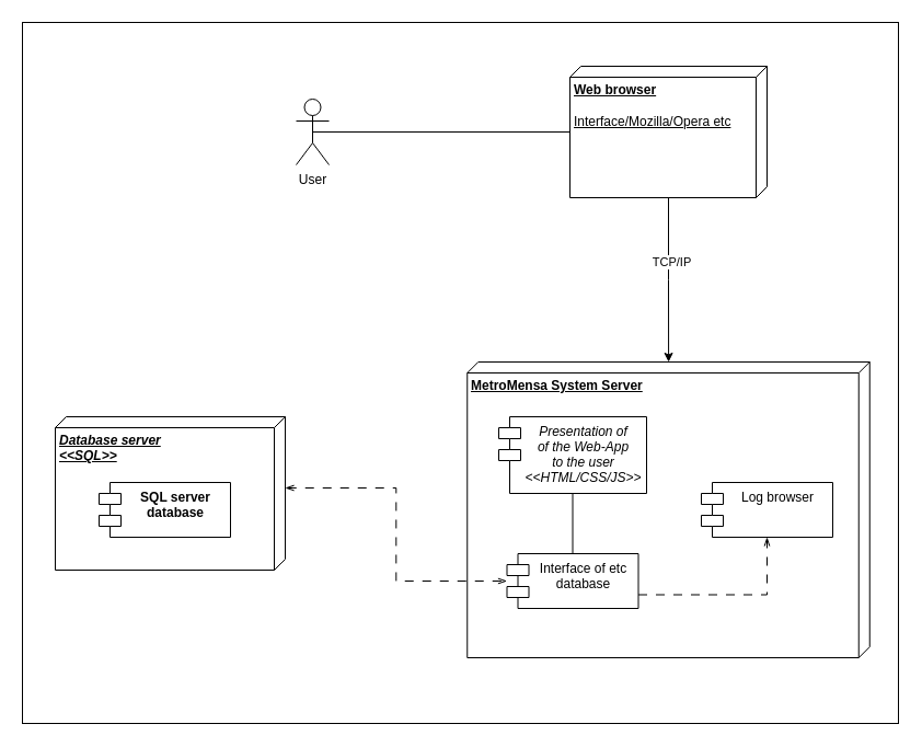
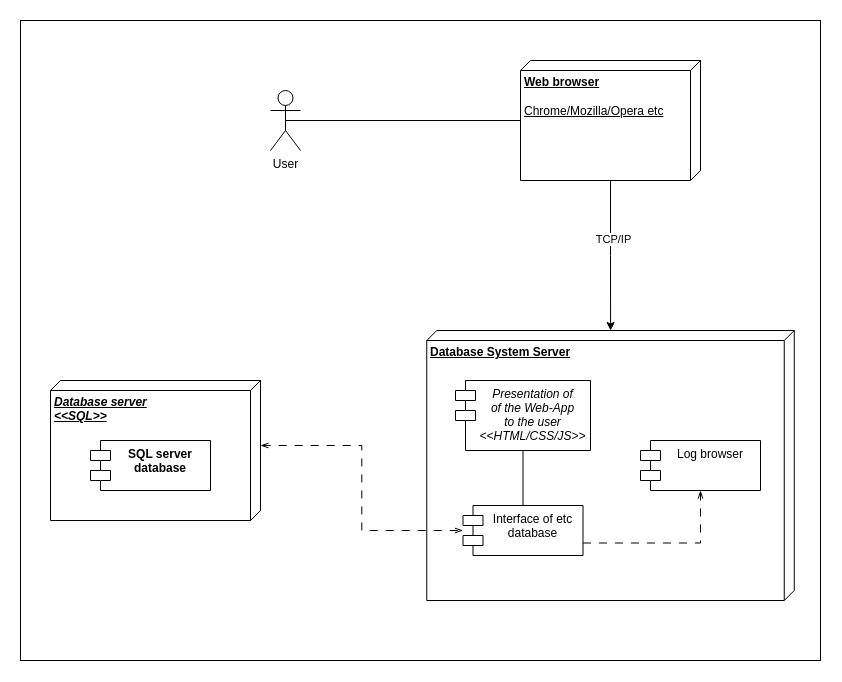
  <mxCell id="0" />
  <mxCell id="1" parent="0" />
  <mxCell id="2" value="" style="rounded=0;whiteSpace=wrap;html=1;" vertex="1" parent="1"><mxGeometry x="20" y="20" width="800" height="640" as="geometry" /></mxCell>
  <mxCell id="3" value="User" style="shape=umlActor;verticalLabelPosition=bottom;verticalAlign=top;html=1;outlineConnect=0;" vertex="1" parent="1"><mxGeometry x="270" y="90" width="30" height="60" as="geometry" /></mxCell>
  <mxCell id="4" style="edgeStyle=orthogonalEdgeStyle;rounded=0;orthogonalLoop=1;jettySize=auto;html=1;" edge="1" parent="1" source="7" target="8"><mxGeometry relative="1" as="geometry" /></mxCell>
  <mxCell id="5" value="TCP/IP" style="edgeLabel;html=1;align=center;verticalAlign=middle;resizable=0;points=[];" vertex="1" connectable="0" parent="4"><mxGeometry x="-0.222" y="2" relative="1" as="geometry"><mxPoint as="offset" /></mxGeometry></mxCell>
  <mxCell id="6" style="edgeStyle=orthogonalEdgeStyle;rounded=0;orthogonalLoop=1;jettySize=auto;html=1;exitX=0.5;exitY=0.5;exitDx=0;exitDy=0;exitPerimeter=0;endArrow=none;" edge="1" parent="1" source="3" target="7"><mxGeometry relative="1" as="geometry" /></mxCell>
- <mxCell id="7" value="&lt;b&gt;Web browser&lt;/b&gt;&lt;br&gt;&lt;br&gt;Interface/Mozilla/Opera etc" style="verticalAlign=top;align=left;spacingTop=8;spacingLeft=2;spacingRight=12;shape=cube;size=10;direction=south;fontStyle=4;html=1;" vertex="1" parent="1"><mxGeometry x="520" y="60" width="180" height="120" as="geometry" /></mxCell>
- <mxCell id="8" value="&lt;b&gt;MetroMensa System Server&lt;/b&gt;" style="verticalAlign=top;align=left;spacingTop=8;spacingLeft=2;spacingRight=12;shape=cube;size=10;direction=south;fontStyle=4;html=1;" vertex="1" parent="1"><mxGeometry x="426.25" y="330" width="367.5" height="270" as="geometry" /></mxCell>
+ <mxCell id="7" value="&lt;b&gt;Web browser&lt;/b&gt;&lt;br&gt;&lt;br&gt;Chrome/Mozilla/Opera etc" style="verticalAlign=top;align=left;spacingTop=8;spacingLeft=2;spacingRight=12;shape=cube;size=10;direction=south;fontStyle=4;html=1;" vertex="1" parent="1"><mxGeometry x="520" y="60" width="180" height="120" as="geometry" /></mxCell>
+ <mxCell id="8" value="&lt;b&gt;Database System Server&lt;/b&gt;" style="verticalAlign=top;align=left;spacingTop=8;spacingLeft=2;spacingRight=12;shape=cube;size=10;direction=south;fontStyle=4;html=1;" vertex="1" parent="1"><mxGeometry x="426.25" y="330" width="367.5" height="270" as="geometry" /></mxCell>
  <mxCell id="9" style="edgeStyle=orthogonalEdgeStyle;rounded=0;orthogonalLoop=1;jettySize=auto;html=1;entryX=0.5;entryY=0;entryDx=0;entryDy=0;endArrow=none;endFill=0;" edge="1" parent="1" source="10" target="13"><mxGeometry relative="1" as="geometry" /></mxCell>
  <mxCell id="10" value="Presentation of&#10;of the Web-App &#10;to the user&#10;&lt;&lt;HTML/CSS/JS&gt;&gt;" style="shape=module;align=left;spacingLeft=20;align=center;verticalAlign=top;fontStyle=2" vertex="1" parent="1"><mxGeometry x="455" y="380" width="135" height="70" as="geometry" /></mxCell>
  <mxCell id="11" style="edgeStyle=orthogonalEdgeStyle;rounded=0;orthogonalLoop=1;jettySize=auto;html=1;exitX=1;exitY=0.75;exitDx=0;exitDy=0;entryX=0.5;entryY=1;entryDx=0;entryDy=0;endArrow=openThin;endFill=0;dashed=1;dashPattern=8 8;" edge="1" parent="1" source="13" target="14"><mxGeometry relative="1" as="geometry" /></mxCell>
  <mxCell id="12" style="edgeStyle=orthogonalEdgeStyle;rounded=0;orthogonalLoop=1;jettySize=auto;html=1;dashed=1;dashPattern=8 8;endArrow=openThin;endFill=0;exitX=0;exitY=0;exitDx=65;exitDy=0;exitPerimeter=0;startArrow=openThin;startFill=0;" edge="1" parent="1" source="15" target="13"><mxGeometry relative="1" as="geometry" /></mxCell>
  <mxCell id="13" value="Interface of etc&#10;database" style="shape=module;align=left;spacingLeft=20;align=center;verticalAlign=top;" vertex="1" parent="1"><mxGeometry x="462.5" y="505" width="120" height="50" as="geometry" /></mxCell>
  <mxCell id="14" value="Log browser" style="shape=module;align=left;spacingLeft=20;align=center;verticalAlign=top;" vertex="1" parent="1"><mxGeometry x="640" y="440" width="120" height="50" as="geometry" /></mxCell>
  <mxCell id="15" value="&lt;b&gt;&lt;i&gt;Database server&lt;br&gt;&amp;lt;&amp;lt;SQL&amp;gt;&amp;gt;&lt;br&gt;&lt;/i&gt;&lt;br&gt;&lt;/b&gt;" style="verticalAlign=top;align=left;spacingTop=8;spacingLeft=2;spacingRight=12;shape=cube;size=10;direction=south;fontStyle=4;html=1;" vertex="1" parent="1"><mxGeometry x="50" y="380" width="210" height="140" as="geometry" /></mxCell>
  <mxCell id="16" value="SQL server&#10;database" style="shape=module;align=left;spacingLeft=20;align=center;verticalAlign=top;fontStyle=1" vertex="1" parent="1"><mxGeometry x="90" y="440" width="120" height="50" as="geometry" /></mxCell>
